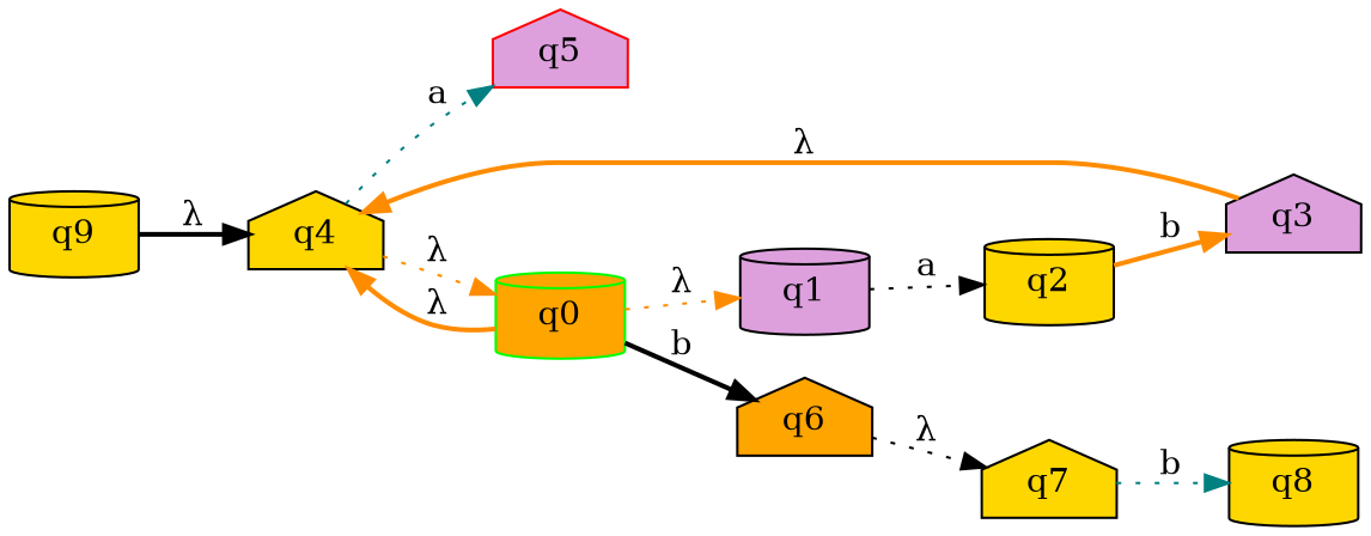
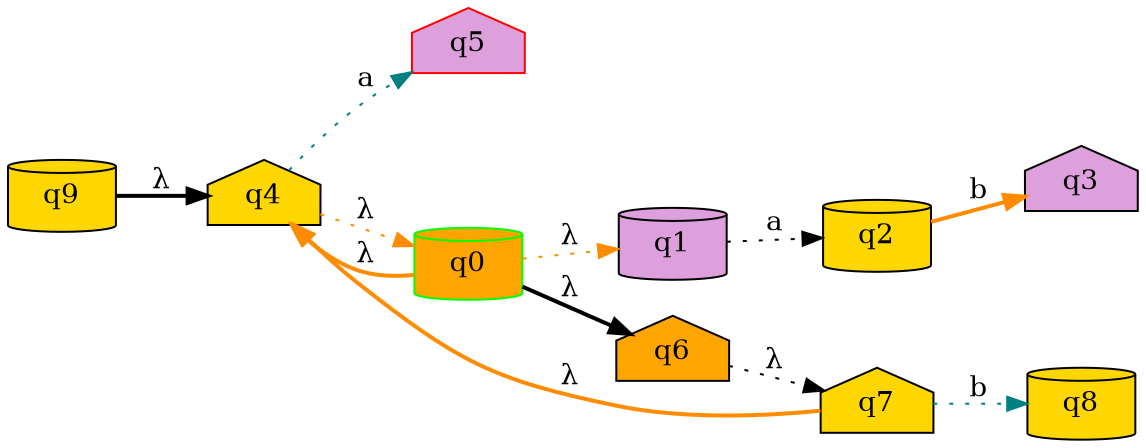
  digraph {
    rankdir=LR
    node [fillcolor=gold shape=house style=filled]
    edge [color=darkorange style=dotted]
    q5 [color=red fillcolor=plum]
    q0 [color=green fillcolor=orange shape=cylinder]
    q4
    q1 [fillcolor=plum shape=cylinder]
    q6 [fillcolor=orange]
    q2 [shape=cylinder]
    q7
    q3 [fillcolor=plum]
    q8 [shape=cylinder]
    q9 [shape=cylinder]
    q0 -> q4 [label="λ" style=bold]
    q0 -> q1 [label="λ"]
-   q0 -> q6 [color=black label=b style=bold]
+   q0 -> q6 [color=black label="λ" style=bold]
    q4 -> q5 [color=teal label=a]
    q4 -> q0 [label="λ"]
    q1 -> q2 [color=black label=a]
    q6 -> q7 [color=black label="λ"]
    q2 -> q3 [label=b style=bold]
    q7 -> q8 [color=teal label=b]
-   q3 -> q4 [label="λ" style=bold]
+   q7 -> q4 [label="λ" style=bold]
    q9 -> q4 [color=black label="λ" style=bold]
  }
